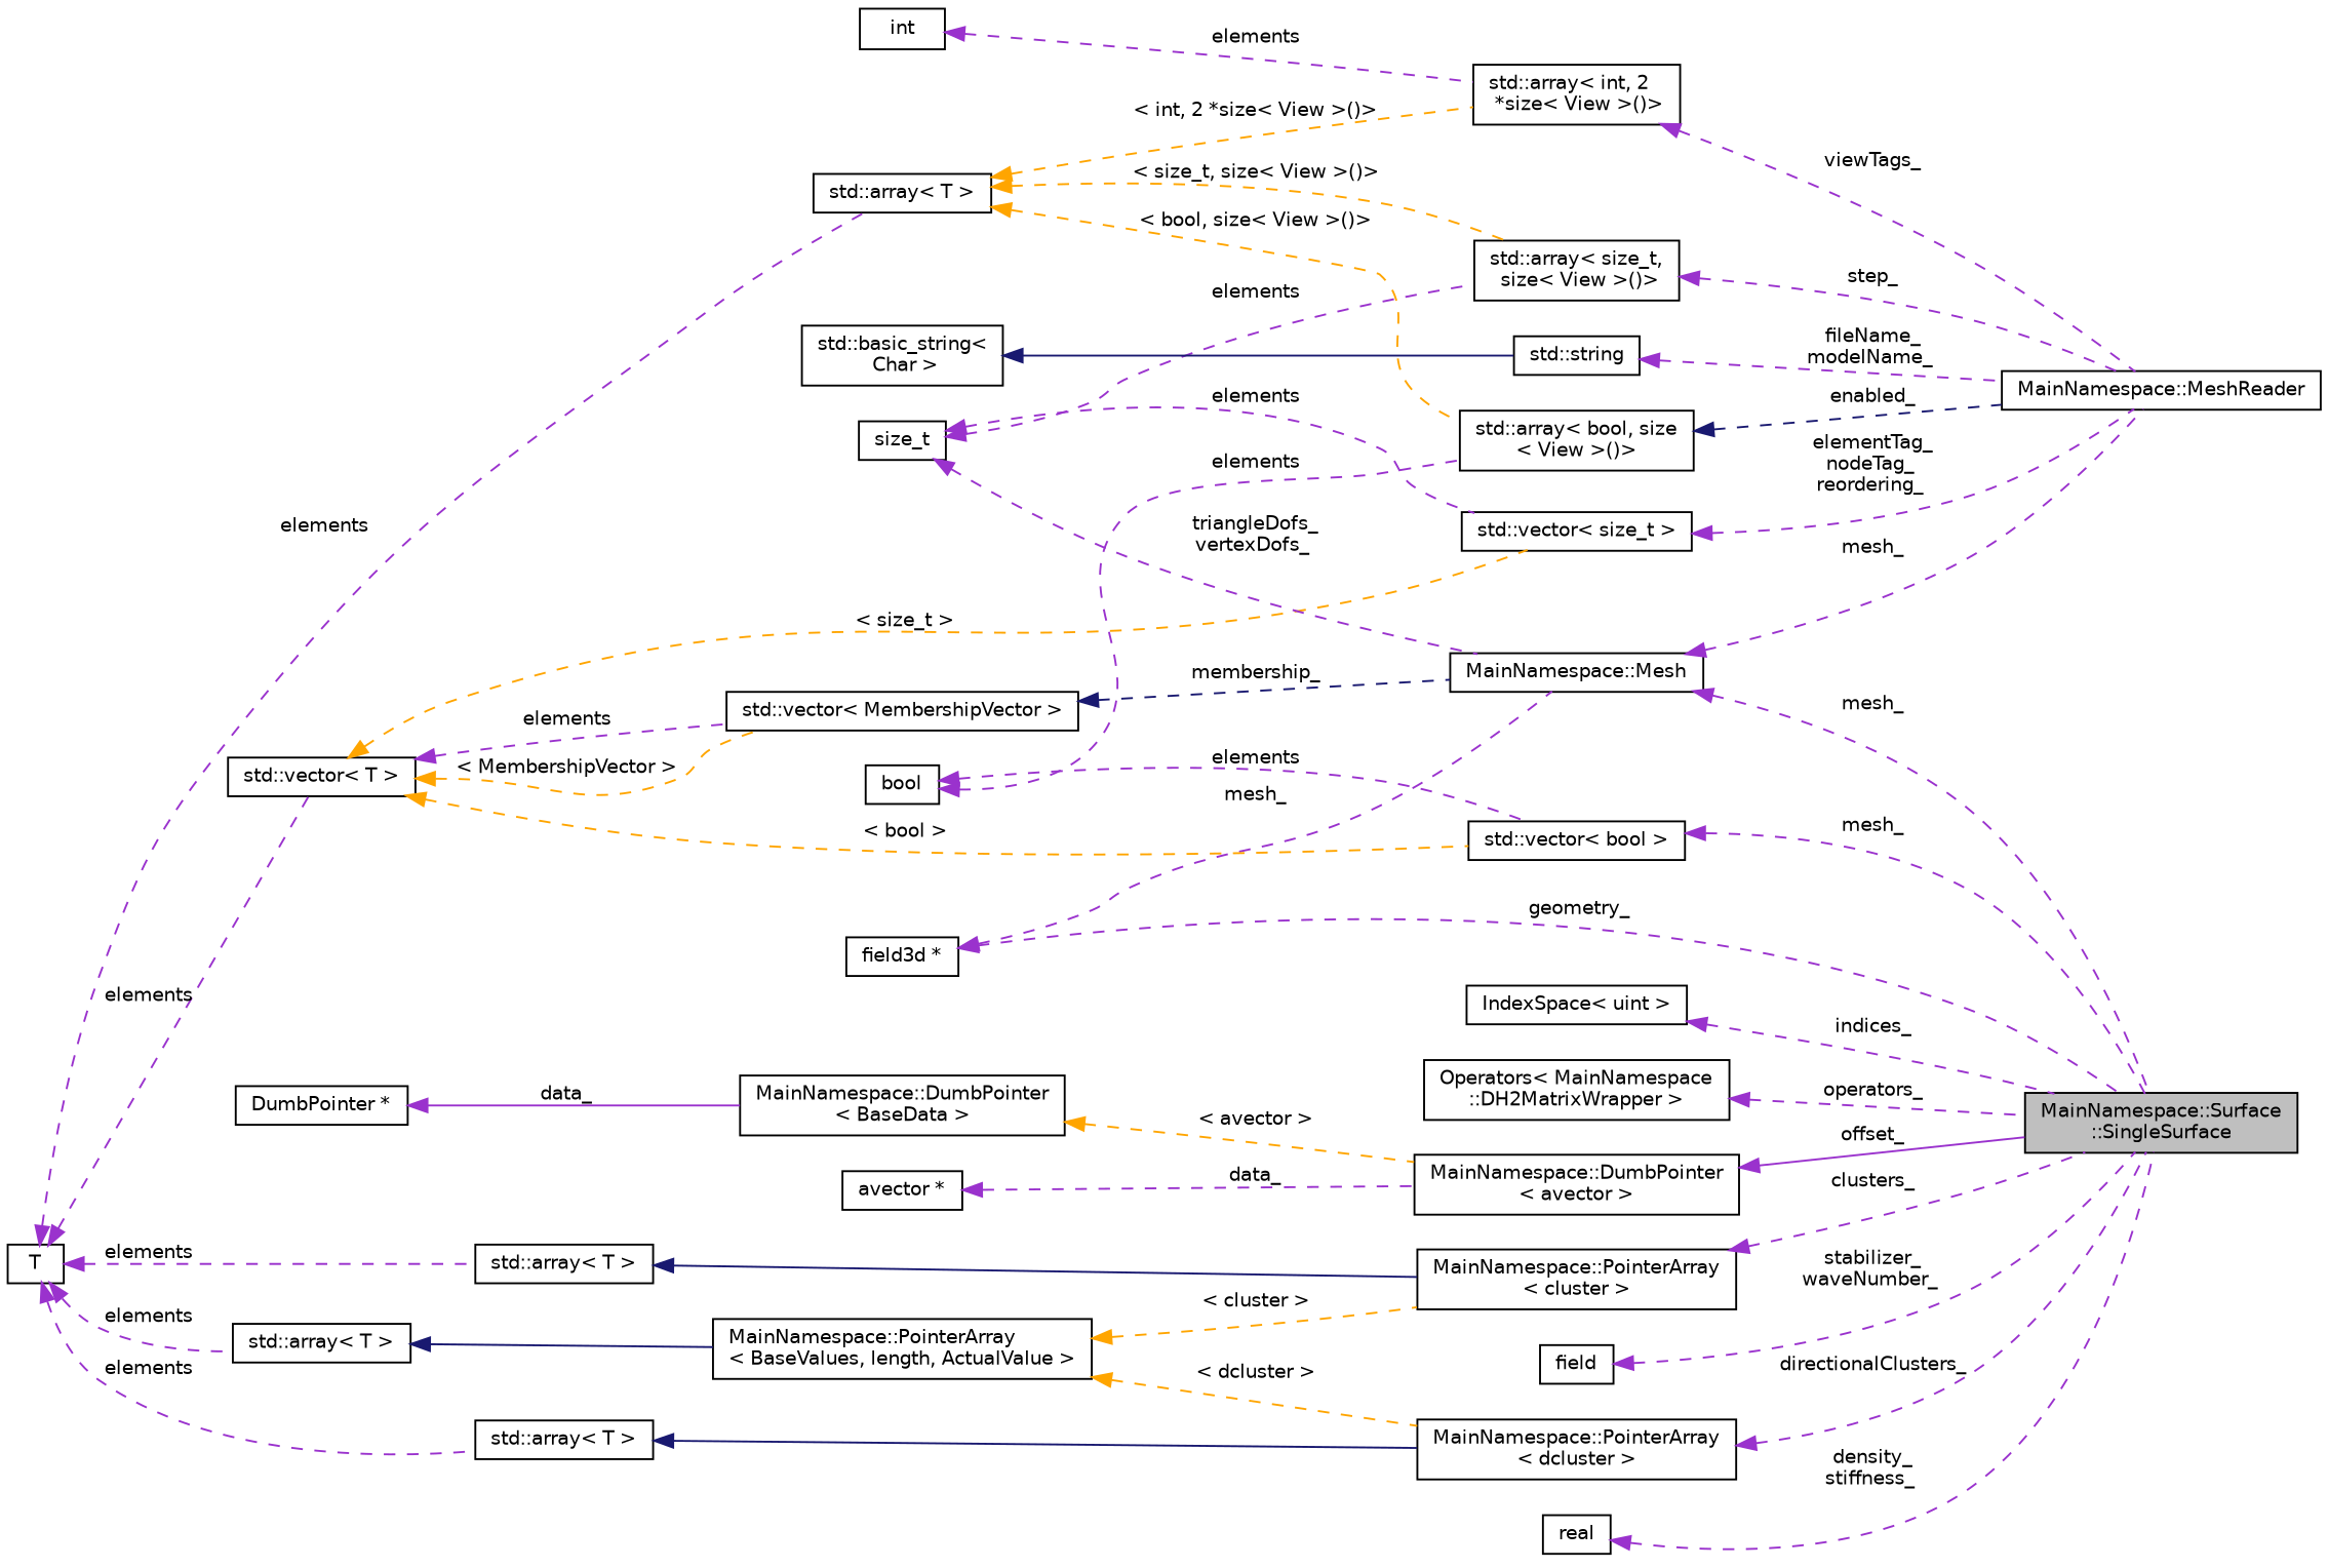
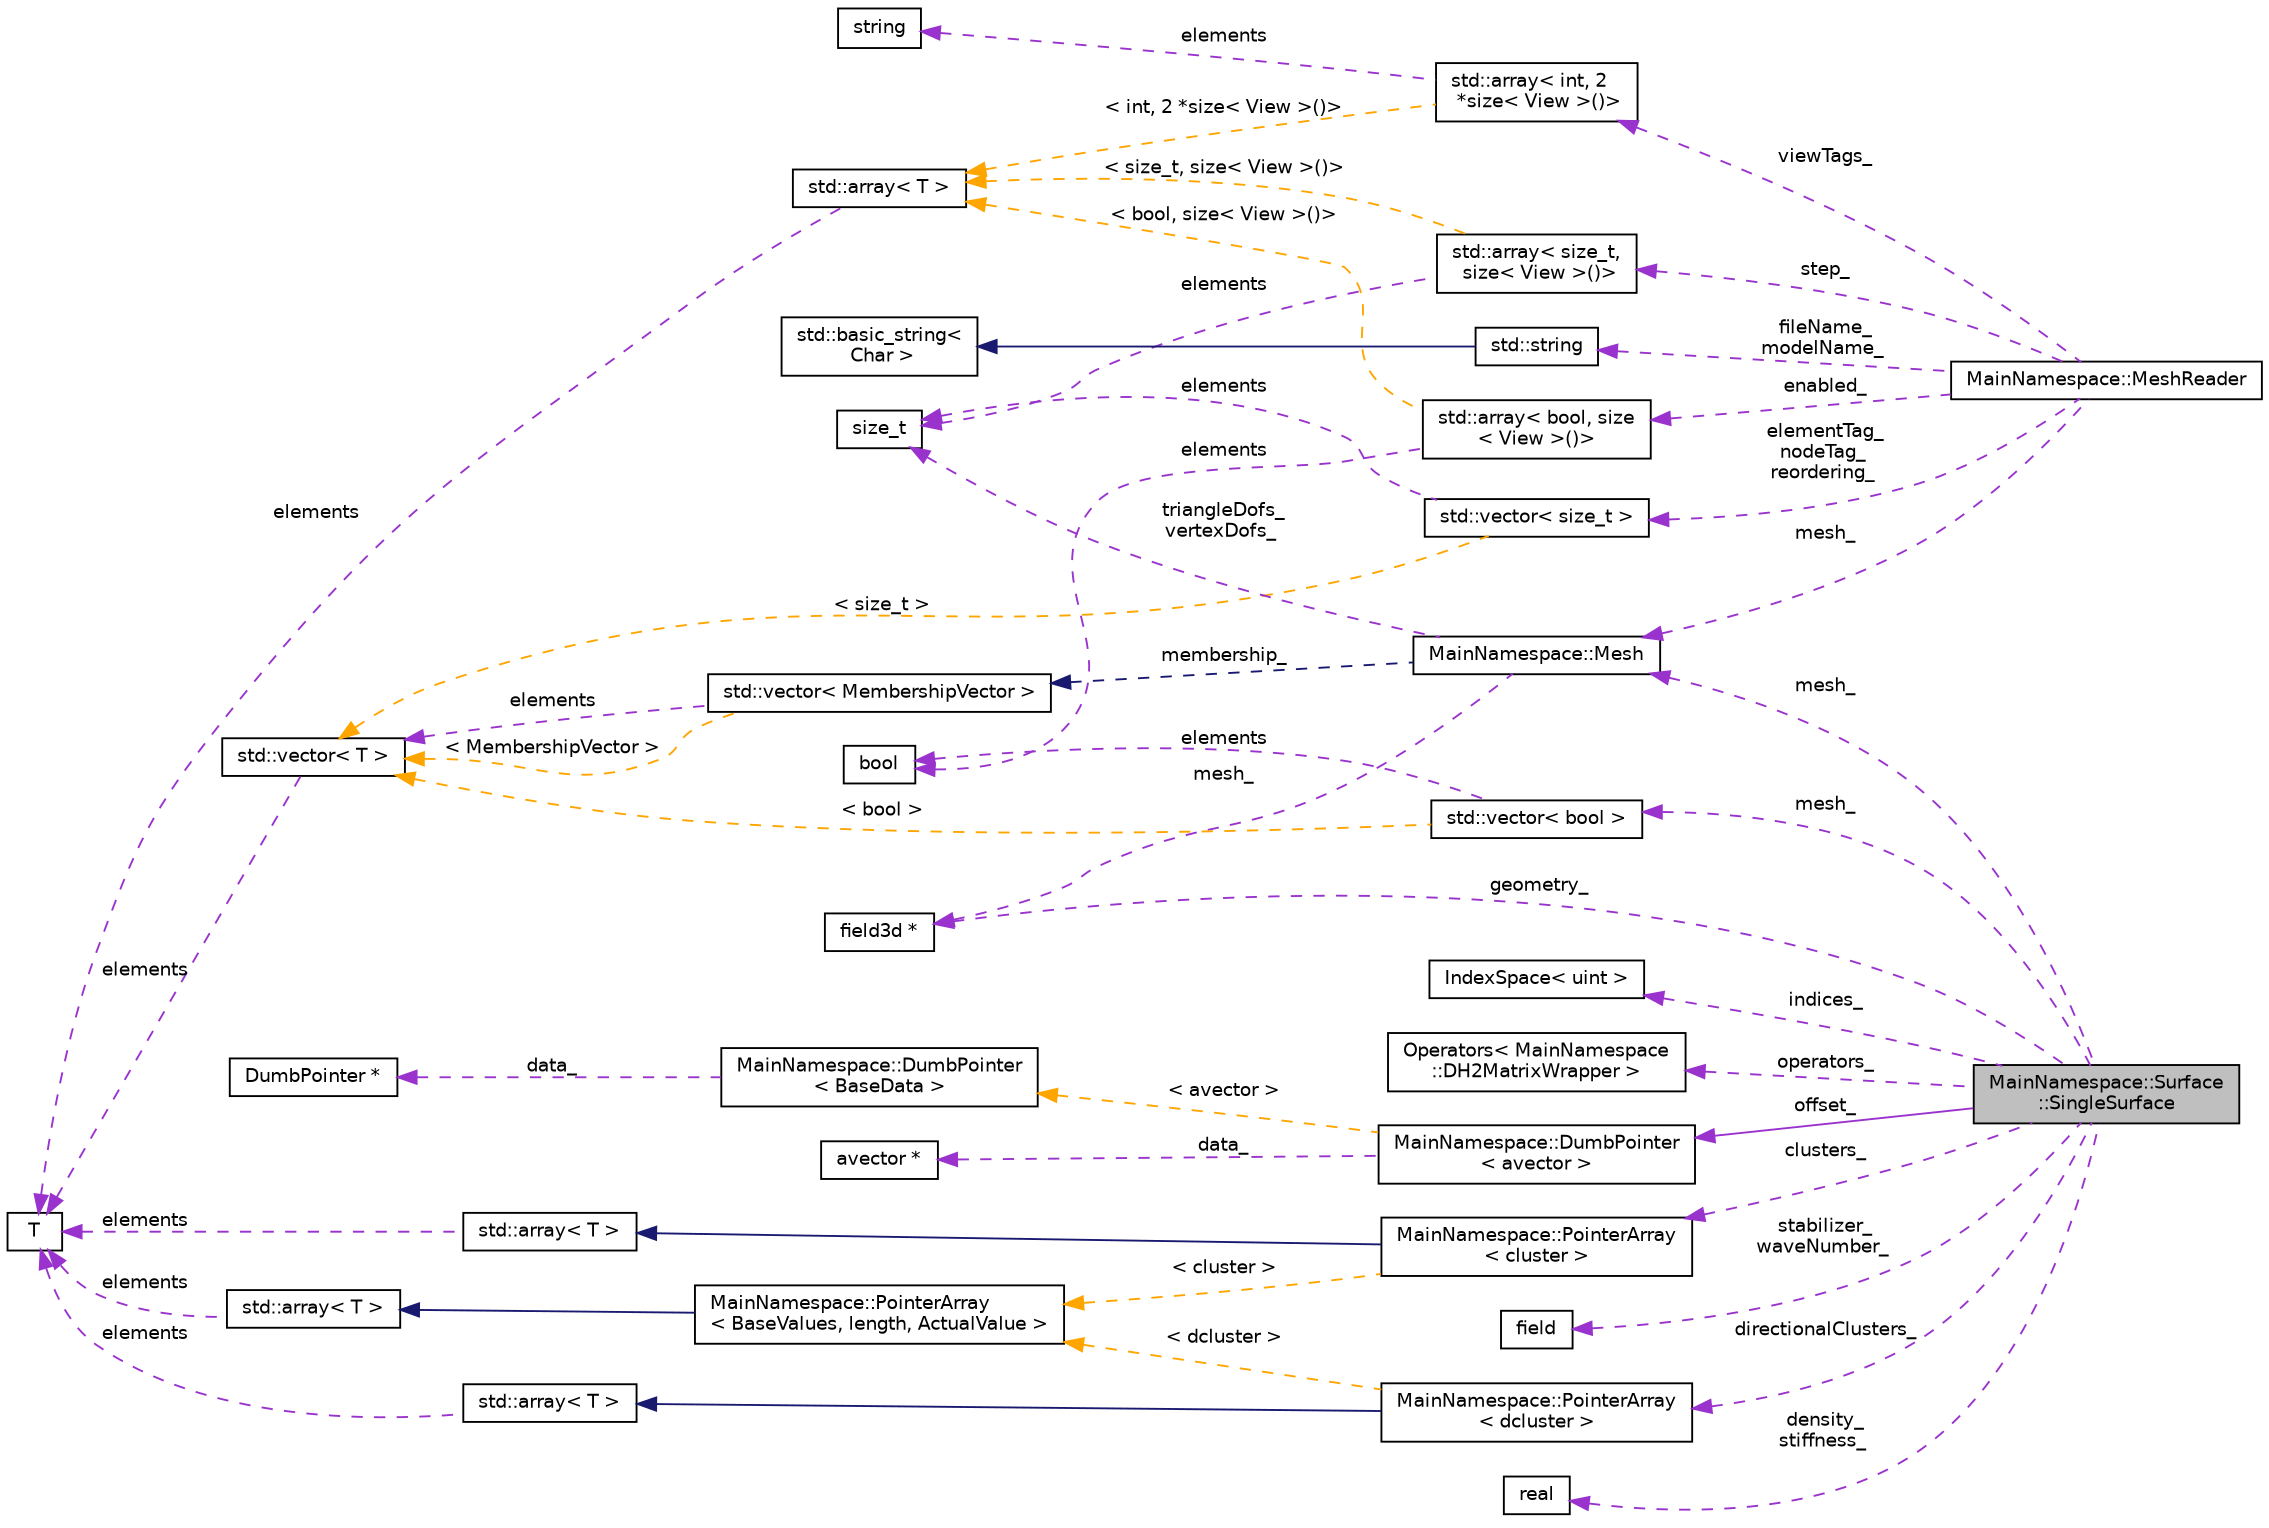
  digraph {
    rankdir=LR
    node [color=black fillcolor=white fontname=Helvetica fontsize=10 shape=record style=filled]
    edge [color=darkorchid3 dir=back fontname=Helvetica fontsize=10 labelfontname=Helvetica labelfontsize=10 style=dashed]
    n1 [fillcolor=grey75 fontcolor=black height=0.2 label="MainNamespace::Surface\l::SingleSurface" width=0.4]
    n2 [height=0.2 label="MainNamespace::Mesh" width=0.4]
    n3 [height=0.2 label="MainNamespace::MeshReader" width=0.4]
    n4 [height=0.2 label="field3d *" width=0.4]
    n5 [height=0.2 label="std::vector\< MembershipVector \>" width=0.4]
    n6 [height=0.2 label="std::vector\< T \>" width=0.4]
    n7 [height=0.2 label="std::vector\< bool \>" width=0.4]
    n8 [height=0.2 label="std::vector\< size_t \>" width=0.4]
    n9 [height=0.2 label=T width=0.4]
    n10 [height=0.2 label="std::array\< T \>" width=0.4]
    n11 [height=0.2 label="std::array\< T \>" width=0.4]
    n12 [height=0.2 label="std::array\< T \>" width=0.4]
    n13 [height=0.2 label="std::array\< T \>" width=0.4]
    n14 [height=0.2 label="MainNamespace::PointerArray\l\< cluster \>" width=0.4]
    n15 [height=0.2 label="MainNamespace::PointerArray\l\< BaseValues, length, ActualValue \>" width=0.4]
    n16 [height=0.2 label="MainNamespace::PointerArray\l\< dcluster \>" width=0.4]
    n17 [height=0.2 label="std::array\< size_t,\l size\< View \>()\>" width=0.4]
    n18 [height=0.2 label="std::array\< bool, size\l\< View \>()\>" width=0.4]
    n19 [height=0.2 label="std::array\< int, 2\l *size\< View \>()\>" width=0.4]
    n20 [height=0.2 label=size_t width=0.4]
    n21 [height=0.2 label=bool width=0.4]
    n22 [height=0.2 label="IndexSpace\< uint \>" width=0.4]
    n23 [height=0.2 label="Operators\< MainNamespace\l::DH2MatrixWrapper \>" width=0.4]
    n24 [height=0.2 label="MainNamespace::DumbPointer\l\< avector \>" width=0.4]
    n25 [height=0.2 label="avector *" width=0.4]
    n26 [height=0.2 label="MainNamespace::DumbPointer\l\< BaseData \>" width=0.4]
    n27 [height=0.2 label="DumbPointer *" width=0.4]
    n28 [height=0.2 label=field width=0.4]
    n29 [height=0.2 label=real width=0.4]
    n30 [height=0.2 label="std::string" width=0.4]
    n31 [height=0.2 label="std::basic_string\<\l Char \>" width=0.4]
-   n32 [height=0.2 label=int width=0.4]
+   n32 [height=0.2 label=string width=0.4]
    n2 -> n1 [label=" mesh_"]
    n2 -> n3 [label=" mesh_"]
    n4 -> n1 [label=" geometry_"]
    n4 -> n2 [label=" mesh_"]
    n5 -> n2 [color=midnightblue label=" membership_"]
    n6 -> n5 [label=" elements"]
    n6 -> n5 [color=orange label=" \< MembershipVector \>"]
    n6 -> n7 [color=orange label=" \< bool \>"]
    n6 -> n8 [color=orange label=" \< size_t \>"]
    n7 -> n1 [label=" mesh_"]
    n8 -> n3 [label=" elementTag_\nnodeTag_\nreordering_"]
    n9 -> n6 [label=" elements"]
    n9 -> n10 [label=" elements"]
    n9 -> n11 [label=" elements"]
    n9 -> n12 [label=" elements"]
    n9 -> n13 [label=" elements"]
    n10 -> n14 [color=midnightblue style=solid]
    n11 -> n15 [color=midnightblue style=solid]
    n12 -> n16 [color=midnightblue style=solid]
    n13 -> n17 [color=orange label=" \< size_t, size\< View \>()\>"]
    n13 -> n18 [color=orange label=" \< bool, size\< View \>()\>"]
    n13 -> n19 [color=orange label=" \< int, 2 *size\< View \>()\>"]
    n14 -> n1 [label=" clusters_"]
    n15 -> n14 [color=orange label=" \< cluster \>"]
    n15 -> n16 [color=orange label=" \< dcluster \>"]
    n16 -> n1 [label=" directionalClusters_"]
    n17 -> n3 [label=" step_"]
-   n18 -> n3 [color=midnightblue label=" enabled_"]
+   n18 -> n3 [label=" enabled_"]
    n19 -> n3 [label=" viewTags_"]
    n20 -> n2 [label=" triangleDofs_\nvertexDofs_"]
    n20 -> n8 [label=" elements"]
    n20 -> n17 [label=" elements"]
    n21 -> n7 [label=" elements"]
    n21 -> n18 [label=" elements"]
    n22 -> n1 [label=" indices_"]
    n23 -> n1 [label=" operators_"]
    n24 -> n1 [label=" offset_" style=solid]
    n25 -> n24 [label=" data_"]
    n26 -> n24 [color=orange label=" \< avector \>"]
-   n27 -> n26 [label=" data_" style=solid]
+   n27 -> n26 [label=" data_"]
    n28 -> n1 [label=" stabilizer_\nwaveNumber_"]
    n29 -> n1 [label=" density_\nstiffness_"]
    n30 -> n3 [label=" fileName_\nmodelName_"]
    n31 -> n30 [color=midnightblue style=solid]
    n32 -> n19 [label=" elements"]
  }
